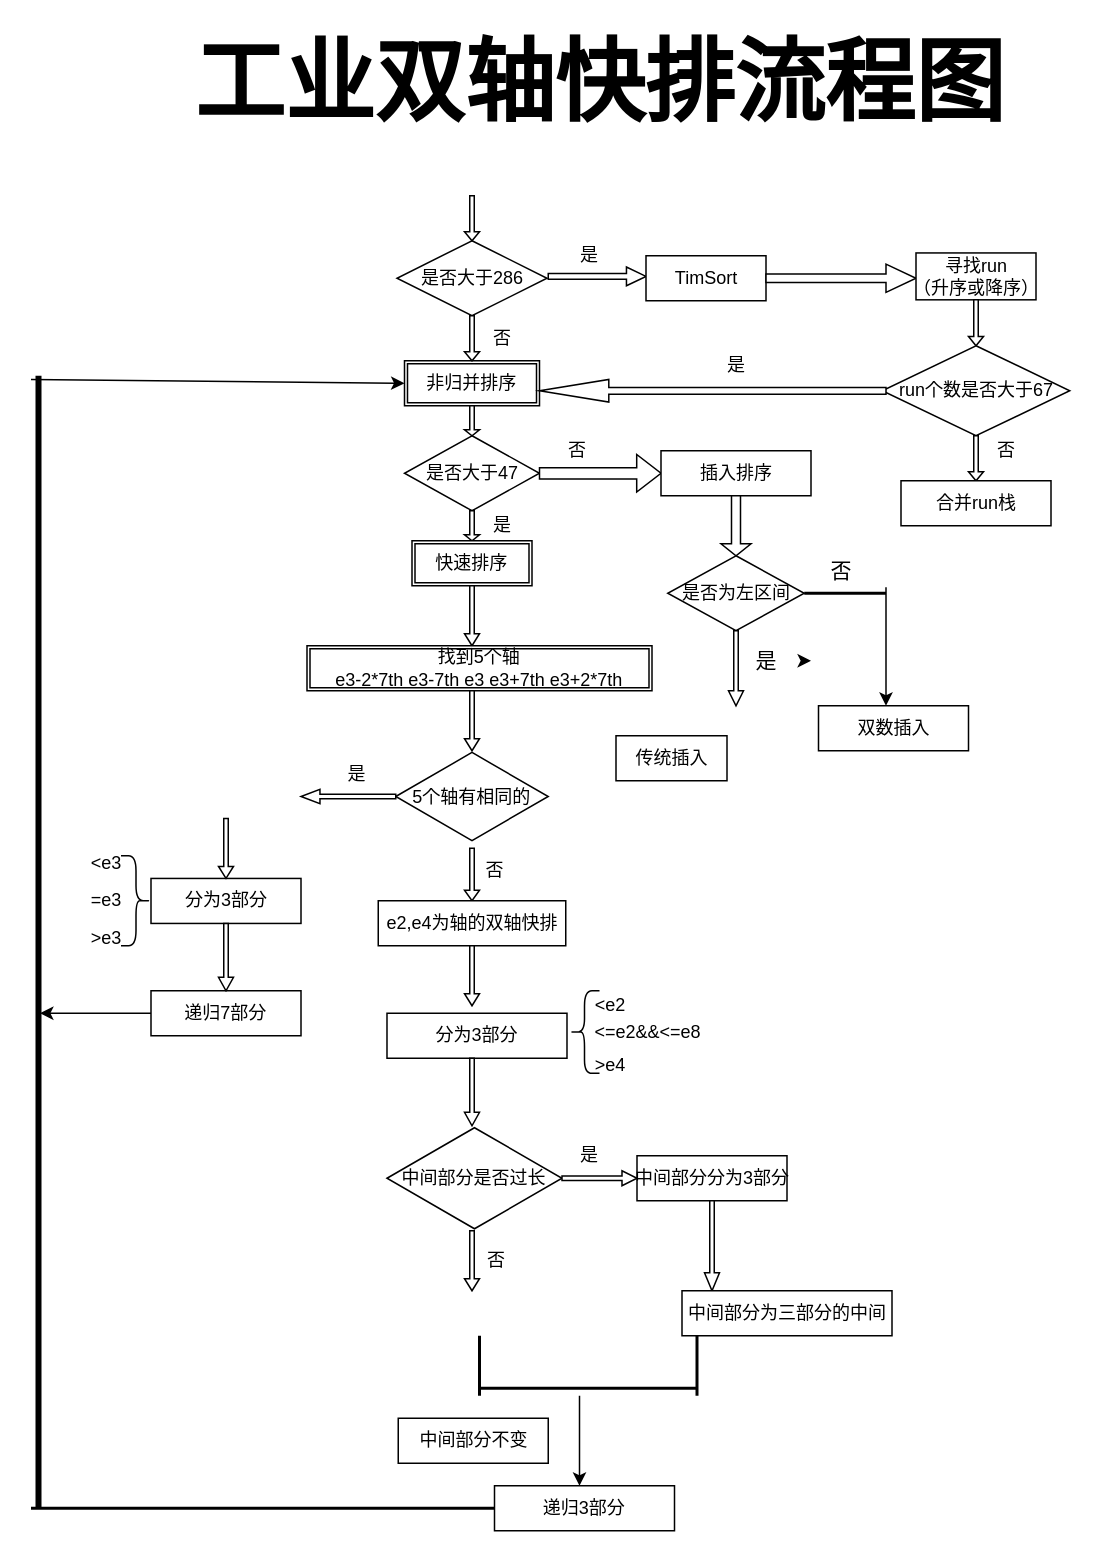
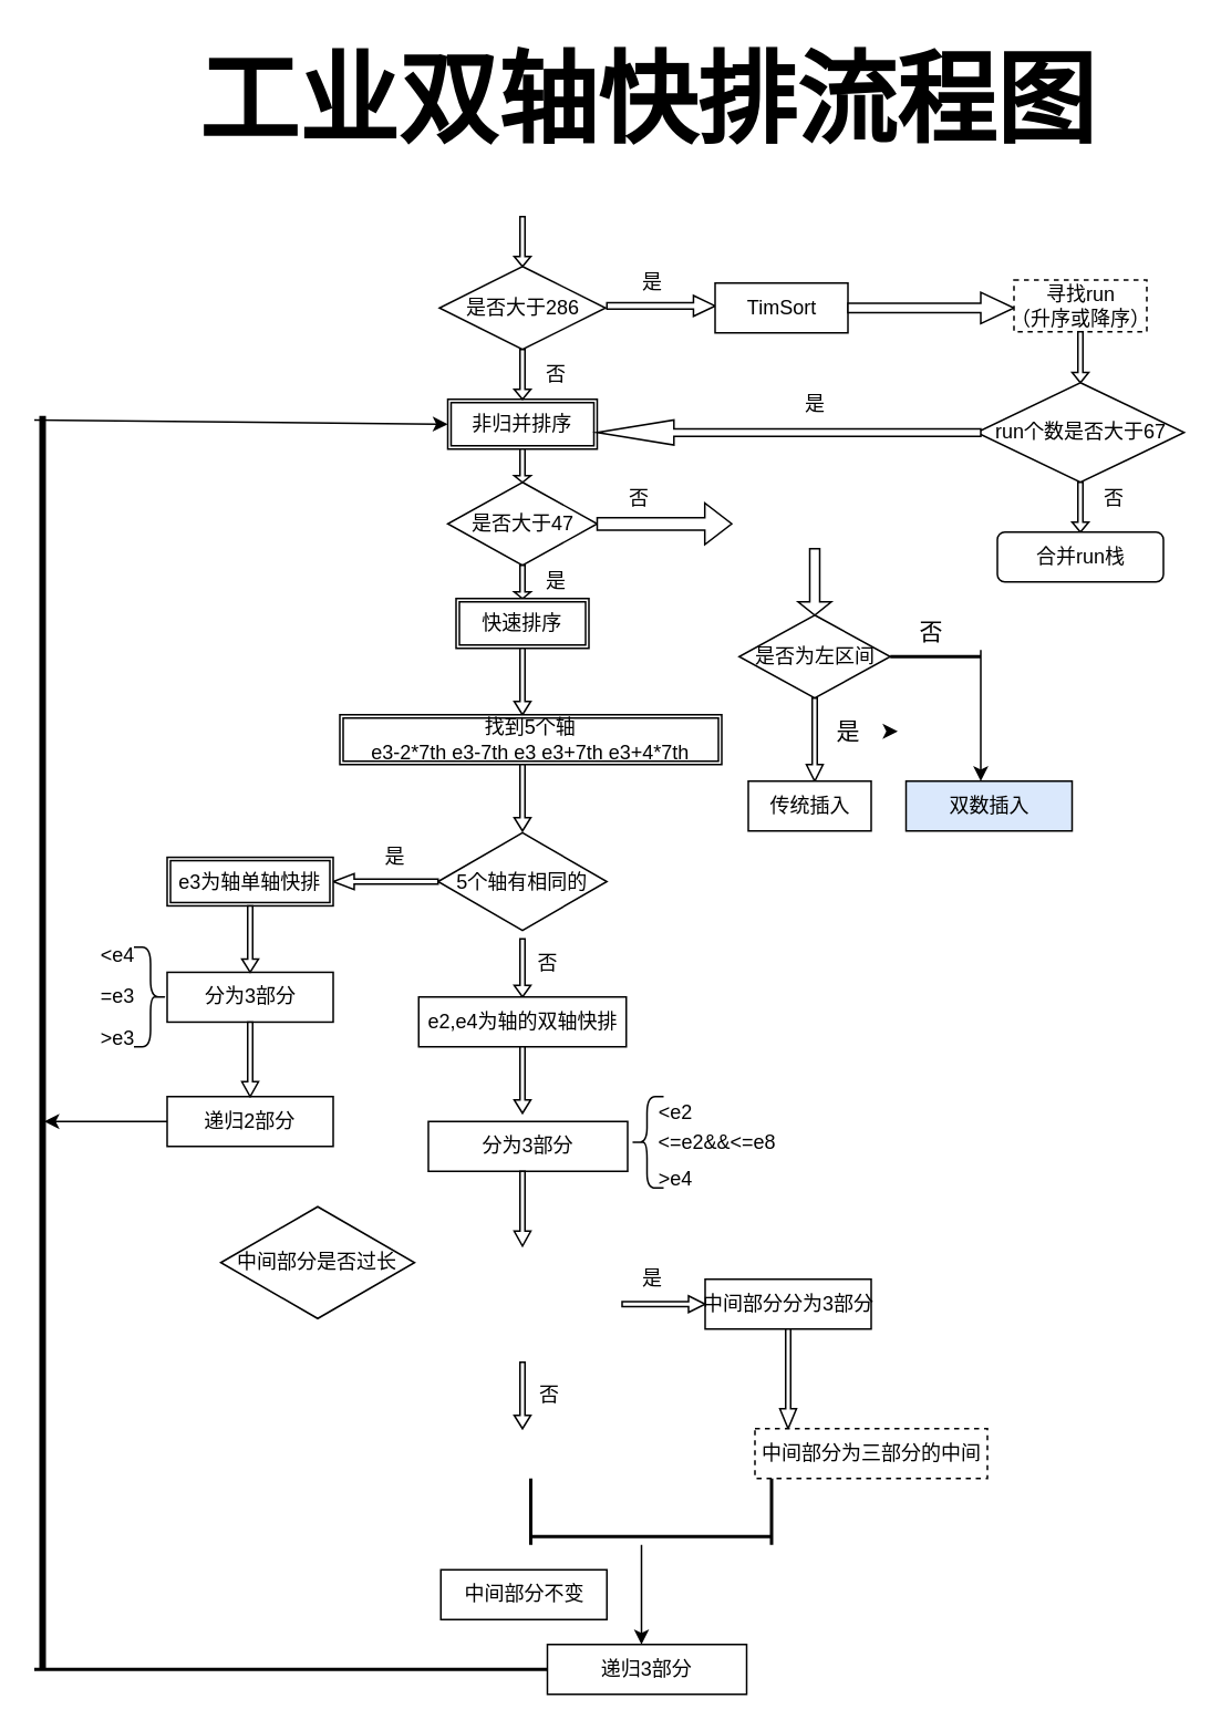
  <mxCell id="0" />
  <mxCell id="1" parent="0" />
  <mxCell id="2" value="是否大于286" style="shape=rhombus;html=1;dashed=0;whitespace=wrap;perimeter=rhombusPerimeter;" vertex="1" parent="1"><mxGeometry x="264" y="160" width="100" height="50" as="geometry" /></mxCell>
  <mxCell id="3" value="" style="shape=singleArrow;direction=south;whiteSpace=wrap;html=1;" vertex="1" parent="1"><mxGeometry x="309" y="130" width="10" height="30" as="geometry" /></mxCell>
  <mxCell id="4" value="非归并排序" style="shape=ext;double=1;rounded=0;whiteSpace=wrap;html=1;" vertex="1" parent="1"><mxGeometry x="269" y="240" width="90" height="30" as="geometry" /></mxCell>
  <mxCell id="5" value="是否大于47" style="shape=rhombus;html=1;dashed=0;whitespace=wrap;perimeter=rhombusPerimeter;" vertex="1" parent="1"><mxGeometry x="269" y="290" width="90" height="50" as="geometry" /></mxCell>
  <mxCell id="6" value="" style="shape=singleArrow;direction=south;whiteSpace=wrap;html=1;" vertex="1" parent="1"><mxGeometry x="309" y="270" width="10" height="20" as="geometry" /></mxCell>
  <mxCell id="7" value="" style="shape=singleArrow;direction=south;whiteSpace=wrap;html=1;" vertex="1" parent="1"><mxGeometry x="309" y="340" width="10" height="20" as="geometry" /></mxCell>
  <mxCell id="8" value="快速排序" style="shape=ext;double=1;rounded=0;whiteSpace=wrap;html=1;" vertex="1" parent="1"><mxGeometry x="274" y="360" width="80" height="30" as="geometry" /></mxCell>
  <mxCell id="9" value="" style="shape=singleArrow;direction=south;whiteSpace=wrap;html=1;" vertex="1" parent="1"><mxGeometry x="309" y="210" width="10" height="30" as="geometry" /></mxCell>
  <mxCell id="10" value="" style="shape=singleArrow;direction=south;whiteSpace=wrap;html=1;" vertex="1" parent="1"><mxGeometry x="309" y="390" width="10" height="40" as="geometry" /></mxCell>
- <mxCell id="11" value="找到5个轴&lt;br&gt;e3-2*7th e3-7th e3 e3+7th e3+2*7th" style="shape=ext;double=1;rounded=0;whiteSpace=wrap;html=1;" vertex="1" parent="1"><mxGeometry x="204" y="430" width="230" height="30" as="geometry" /></mxCell>
+ <mxCell id="11" value="找到5个轴&lt;br&gt;e3-2*7th e3-7th e3 e3+7th e3+4*7th" style="shape=ext;double=1;rounded=0;whiteSpace=wrap;html=1;" vertex="1" parent="1"><mxGeometry x="204" y="430" width="230" height="30" as="geometry" /></mxCell>
  <mxCell id="12" value="" style="shape=singleArrow;direction=south;whiteSpace=wrap;html=1;" vertex="1" parent="1"><mxGeometry x="309" y="460" width="10" height="40" as="geometry" /></mxCell>
  <mxCell id="13" value="5个轴有相同的" style="html=1;whiteSpace=wrap;aspect=fixed;shape=isoRectangle;" vertex="1" parent="1"><mxGeometry x="263.17" y="500" width="101.66" height="61" as="geometry" /></mxCell>
  <mxCell id="14" value="" style="shape=singleArrow;direction=south;whiteSpace=wrap;html=1;" vertex="1" parent="1"><mxGeometry x="309" y="565" width="10" height="35" as="geometry" /></mxCell>
  <mxCell id="15" value="e2,e4为轴的双轴快排" style="html=1;dashed=0;whitespace=wrap;" vertex="1" parent="1"><mxGeometry x="251.5" y="600" width="125" height="30" as="geometry" /></mxCell>
  <mxCell id="16" value="" style="shape=singleArrow;direction=south;whiteSpace=wrap;html=1;" vertex="1" parent="1"><mxGeometry x="309" y="630" width="10" height="40" as="geometry" /></mxCell>
  <mxCell id="17" value="分为3部分" style="html=1;dashed=0;whitespace=wrap;" vertex="1" parent="1"><mxGeometry x="257.33" y="675" width="120" height="30" as="geometry" /></mxCell>
  <mxCell id="18" value="" style="shape=singleArrow;direction=south;whiteSpace=wrap;html=1;" vertex="1" parent="1"><mxGeometry x="309" y="705" width="10" height="45" as="geometry" /></mxCell>
- <mxCell id="19" value="中间部分是否过长" style="html=1;whiteSpace=wrap;aspect=fixed;shape=isoRectangle;" vertex="1" parent="1"><mxGeometry x="257.33" y="750" width="116.67" height="70" as="geometry" /></mxCell>
+ <mxCell id="19" value="中间部分是否过长" style="html=1;whiteSpace=wrap;aspect=fixed;shape=isoRectangle;" vertex="1" parent="1"><mxGeometry x="132.33" y="725" width="116.67" height="70" as="geometry" /></mxCell>
  <mxCell id="20" value="" style="shape=singleArrow;direction=south;whiteSpace=wrap;html=1;" vertex="1" parent="1"><mxGeometry x="309" y="820" width="10" height="40" as="geometry" /></mxCell>
  <mxCell id="21" value="中间部分不变" style="html=1;dashed=0;whitespace=wrap;" vertex="1" parent="1"><mxGeometry x="264.83" y="945" width="100" height="30" as="geometry" /></mxCell>
  <mxCell id="22" value="" style="shape=singleArrow;whiteSpace=wrap;html=1;" vertex="1" parent="1"><mxGeometry x="374" y="780" width="50" height="10" as="geometry" /></mxCell>
  <mxCell id="23" value="中间部分分为3部分" style="html=1;dashed=0;whitespace=wrap;" vertex="1" parent="1"><mxGeometry x="424" y="770" width="100" height="30" as="geometry" /></mxCell>
  <mxCell id="24" value="" style="shape=singleArrow;direction=south;whiteSpace=wrap;html=1;" vertex="1" parent="1"><mxGeometry x="469" y="800" width="10" height="60" as="geometry" /></mxCell>
- <mxCell id="25" value="中间部分为三部分的中间" style="html=1;dashed=0;whitespace=wrap;" vertex="1" parent="1"><mxGeometry x="454" y="860" width="140" height="30" as="geometry" /></mxCell>
+ <mxCell id="25" value="中间部分为三部分的中间" style="html=1;dashed=1;whitespace=wrap;" vertex="1" parent="1"><mxGeometry x="454" y="860" width="140" height="30" as="geometry" /></mxCell>
  <mxCell id="26" value="" style="line;strokeWidth=2;direction=south;html=1;" vertex="1" parent="1"><mxGeometry x="314" y="890" width="10" height="40" as="geometry" /></mxCell>
  <mxCell id="27" value="" style="line;strokeWidth=2;html=1;" vertex="1" parent="1"><mxGeometry x="319" y="920" width="145" height="10" as="geometry" /></mxCell>
  <mxCell id="28" value="" style="line;strokeWidth=2;direction=south;html=1;" vertex="1" parent="1"><mxGeometry x="459" y="890" width="10" height="40" as="geometry" /></mxCell>
  <mxCell id="29" value="" style="endArrow=classic;html=1;" edge="1" parent="1"><mxGeometry width="50" height="50" relative="1" as="geometry"><mxPoint x="385.67" y="930" as="sourcePoint" /><mxPoint x="385.67" y="990" as="targetPoint" /></mxGeometry></mxCell>
  <mxCell id="30" value="递归3部分" style="rounded=0;whiteSpace=wrap;html=1;" vertex="1" parent="1"><mxGeometry x="329" y="990" width="120" height="30" as="geometry" /></mxCell>
  <mxCell id="31" value="" style="shape=singleArrow;direction=west;whiteSpace=wrap;html=1;" vertex="1" parent="1"><mxGeometry x="200" y="525.75" width="63.17" height="9.5" as="geometry" /></mxCell>
+ <mxCell id="32" value="e3为轴单轴快排" style="shape=ext;double=1;rounded=0;whiteSpace=wrap;html=1;" vertex="1" parent="1"><mxGeometry x="100" y="515.88" width="100" height="29.25" as="geometry" /></mxCell>
  <mxCell id="33" value="分为3部分" style="html=1;dashed=0;whitespace=wrap;" vertex="1" parent="1"><mxGeometry x="100" y="585.13" width="100" height="30" as="geometry" /></mxCell>
  <mxCell id="34" value="" style="shape=singleArrow;direction=south;whiteSpace=wrap;html=1;" vertex="1" parent="1"><mxGeometry x="145" y="545.13" width="10" height="40" as="geometry" /></mxCell>
- <mxCell id="35" value="递归7部分" style="rounded=0;whiteSpace=wrap;html=1;" vertex="1" parent="1"><mxGeometry x="100" y="660" width="100" height="30" as="geometry" /></mxCell>
+ <mxCell id="35" value="递归2部分" style="rounded=0;whiteSpace=wrap;html=1;" vertex="1" parent="1"><mxGeometry x="100" y="660" width="100" height="30" as="geometry" /></mxCell>
  <mxCell id="36" value="" style="shape=singleArrow;direction=south;whiteSpace=wrap;html=1;" vertex="1" parent="1"><mxGeometry x="145" y="615.13" width="10" height="44.87" as="geometry" /></mxCell>
  <mxCell id="37" value="" style="shape=curlyBracket;whiteSpace=wrap;html=1;rounded=1;flipH=1;" vertex="1" parent="1"><mxGeometry x="80" y="570" width="20" height="60" as="geometry" /></mxCell>
- <mxCell id="38" value="&amp;lt;e3" style="text;html=1;align=center;verticalAlign=middle;resizable=0;points=[];autosize=1;strokeColor=none;fillColor=none;" vertex="1" parent="1"><mxGeometry x="50" y="565.13" width="40" height="20" as="geometry" /></mxCell>
+ <mxCell id="38" value="&amp;lt;e4" style="text;html=1;align=center;verticalAlign=middle;resizable=0;points=[];autosize=1;strokeColor=none;fillColor=none;" vertex="1" parent="1"><mxGeometry x="50" y="565.13" width="40" height="20" as="geometry" /></mxCell>
  <mxCell id="39" value="=e3" style="text;html=1;align=center;verticalAlign=middle;resizable=0;points=[];autosize=1;strokeColor=none;fillColor=none;" vertex="1" parent="1"><mxGeometry x="50" y="590.13" width="40" height="20" as="geometry" /></mxCell>
  <mxCell id="40" value="&amp;gt;e3" style="text;html=1;align=center;verticalAlign=middle;resizable=0;points=[];autosize=1;strokeColor=none;fillColor=none;" vertex="1" parent="1"><mxGeometry x="50" y="615.13" width="40" height="20" as="geometry" /></mxCell>
  <mxCell id="41" value="" style="shape=curlyBracket;whiteSpace=wrap;html=1;rounded=1;" vertex="1" parent="1"><mxGeometry x="379" y="660" width="20" height="55" as="geometry" /></mxCell>
  <mxCell id="42" value="&amp;lt;e2" style="text;html=1;align=center;verticalAlign=middle;resizable=0;points=[];autosize=1;strokeColor=none;fillColor=none;" vertex="1" parent="1"><mxGeometry x="385.67" y="660" width="40" height="20" as="geometry" /></mxCell>
  <mxCell id="43" value="&amp;lt;=e2&amp;amp;&amp;amp;&amp;lt;=e8" style="text;html=1;align=center;verticalAlign=middle;resizable=0;points=[];autosize=1;strokeColor=none;fillColor=none;" vertex="1" parent="1"><mxGeometry x="385.67" y="677.5" width="90" height="20" as="geometry" /></mxCell>
  <mxCell id="44" value="&amp;gt;e4" style="text;html=1;align=center;verticalAlign=middle;resizable=0;points=[];autosize=1;strokeColor=none;fillColor=none;" vertex="1" parent="1"><mxGeometry x="385.67" y="700" width="40" height="20" as="geometry" /></mxCell>
  <mxCell id="45" value="" style="shape=singleArrow;whiteSpace=wrap;html=1;" vertex="1" parent="1"><mxGeometry x="364.83" y="177.5" width="65.17" height="12.5" as="geometry" /></mxCell>
  <mxCell id="46" value="TimSort" style="html=1;dashed=0;whitespace=wrap;" vertex="1" parent="1"><mxGeometry x="430" y="170" width="80" height="30" as="geometry" /></mxCell>
  <mxCell id="47" value="" style="shape=singleArrow;whiteSpace=wrap;html=1;" vertex="1" parent="1"><mxGeometry x="510" y="175.63" width="100" height="18.75" as="geometry" /></mxCell>
- <mxCell id="48" value="寻找run&lt;br&gt;（升序或降序）" style="html=1;dashed=0;whitespace=wrap;" vertex="1" parent="1"><mxGeometry x="610" y="168.13" width="80" height="31.25" as="geometry" /></mxCell>
+ <mxCell id="48" value="寻找run&lt;br&gt;（升序或降序）" style="html=1;dashed=1;whitespace=wrap;" vertex="1" parent="1"><mxGeometry x="610" y="168.13" width="80" height="31.25" as="geometry" /></mxCell>
  <mxCell id="49" value="" style="shape=singleArrow;direction=south;whiteSpace=wrap;html=1;" vertex="1" parent="1"><mxGeometry x="645" y="199.38" width="10" height="30.62" as="geometry" /></mxCell>
  <mxCell id="50" value="run个数是否大于67" style="shape=rhombus;html=1;dashed=0;whitespace=wrap;perimeter=rhombusPerimeter;" vertex="1" parent="1"><mxGeometry x="587.5" y="230" width="125" height="60" as="geometry" /></mxCell>
  <mxCell id="51" value="" style="shape=singleArrow;direction=west;whiteSpace=wrap;html=1;" vertex="1" parent="1"><mxGeometry x="359" y="252.5" width="231" height="15" as="geometry" /></mxCell>
  <mxCell id="52" value="" style="shape=singleArrow;direction=south;whiteSpace=wrap;html=1;" vertex="1" parent="1"><mxGeometry x="645" y="290" width="10" height="30" as="geometry" /></mxCell>
- <mxCell id="53" value="合并run栈" style="html=1;dashed=0;whitespace=wrap;" vertex="1" parent="1"><mxGeometry x="600" y="320" width="100" height="30" as="geometry" /></mxCell>
+ <mxCell id="53" value="合并run栈" style="html=1;dashed=0;whitespace=wrap;rounded=1;" vertex="1" parent="1"><mxGeometry x="600" y="320" width="100" height="30" as="geometry" /></mxCell>
  <mxCell id="54" value="" style="shape=singleArrow;whiteSpace=wrap;html=1;" vertex="1" parent="1"><mxGeometry x="359" y="302.5" width="81" height="25" as="geometry" /></mxCell>
- <mxCell id="55" value="插入排序" style="html=1;dashed=0;whitespace=wrap;" vertex="1" parent="1"><mxGeometry x="440" y="300" width="100" height="30" as="geometry" /></mxCell>
  <mxCell id="56" value="" style="shape=singleArrow;direction=south;whiteSpace=wrap;html=1;" vertex="1" parent="1"><mxGeometry x="480" y="330" width="20" height="40" as="geometry" /></mxCell>
  <mxCell id="57" value="是否为左区间" style="shape=rhombus;html=1;dashed=0;whitespace=wrap;perimeter=rhombusPerimeter;" vertex="1" parent="1"><mxGeometry x="444.5" y="370" width="91" height="50" as="geometry" /></mxCell>
- <mxCell id="58" value="双数插入" style="html=1;dashed=0;whitespace=wrap;" vertex="1" parent="1"><mxGeometry x="545" y="470" width="100" height="30" as="geometry" /></mxCell>
+ <mxCell id="58" value="双数插入" style="html=1;dashed=0;whitespace=wrap;fillColor=#dae8fc;" vertex="1" parent="1"><mxGeometry x="545" y="470" width="100" height="30" as="geometry" /></mxCell>
  <mxCell id="59" value="" style="line;strokeWidth=2;html=1;" vertex="1" parent="1"><mxGeometry x="535.5" y="390" width="54.5" height="10" as="geometry" /></mxCell>
  <mxCell id="60" value="" style="endArrow=classic;html=1;" edge="1" parent="1"><mxGeometry width="50" height="50" relative="1" as="geometry"><mxPoint x="590" y="391" as="sourcePoint" /><mxPoint x="590" y="470" as="targetPoint" /></mxGeometry></mxCell>
  <mxCell id="61" value="" style="shape=singleArrow;direction=south;whiteSpace=wrap;html=1;" vertex="1" parent="1"><mxGeometry x="485" y="420" width="10" height="50" as="geometry" /></mxCell>
- <mxCell id="62" value="传统插入" style="html=1;dashed=0;whitespace=wrap;" vertex="1" parent="1"><mxGeometry x="410" y="490" width="74" height="30" as="geometry" /></mxCell>
+ <mxCell id="62" value="传统插入" style="html=1;dashed=0;whitespace=wrap;" vertex="1" parent="1"><mxGeometry x="450" y="470" width="74" height="30" as="geometry" /></mxCell>
  <mxCell id="63" value="" style="line;strokeWidth=2;html=1;" vertex="1" parent="1"><mxGeometry x="20" y="1000" width="309" height="10" as="geometry" /></mxCell>
  <mxCell id="64" value="" style="line;strokeWidth=4;direction=south;html=1;perimeter=backbonePerimeter;points=[];outlineConnect=0;" vertex="1" parent="1"><mxGeometry x="20" y="250" width="10" height="755" as="geometry" /></mxCell>
  <mxCell id="65" value="" style="endArrow=classic;html=1;entryX=0;entryY=0.5;entryDx=0;entryDy=0;" edge="1" parent="1" target="4"><mxGeometry width="50" height="50" relative="1" as="geometry"><mxPoint x="20" y="252.5" as="sourcePoint" /><mxPoint x="70" y="202.5" as="targetPoint" /></mxGeometry></mxCell>
  <mxCell id="66" value="" style="endArrow=classic;html=1;" edge="1" parent="1" target="64"><mxGeometry width="50" height="50" relative="1" as="geometry"><mxPoint x="100" y="675" as="sourcePoint" /><mxPoint x="150" y="625" as="targetPoint" /></mxGeometry></mxCell>
  <mxCell id="67" value="否" style="text;html=1;align=center;verticalAlign=middle;resizable=0;points=[];autosize=1;strokeColor=none;fillColor=none;" vertex="1" parent="1"><mxGeometry x="655" y="290" width="30" height="20" as="geometry" /></mxCell>
  <mxCell id="68" value="是" style="text;html=1;align=center;verticalAlign=middle;resizable=0;points=[];autosize=1;strokeColor=none;fillColor=none;" vertex="1" parent="1"><mxGeometry x="475" y="232.5" width="30" height="20" as="geometry" /></mxCell>
  <mxCell id="69" value="否" style="text;html=1;align=center;verticalAlign=middle;resizable=0;points=[];autosize=1;strokeColor=none;fillColor=none;" vertex="1" parent="1"><mxGeometry x="369" y="290" width="30" height="20" as="geometry" /></mxCell>
  <mxCell id="70" value="是" style="text;html=1;align=center;verticalAlign=middle;resizable=0;points=[];autosize=1;strokeColor=none;fillColor=none;" vertex="1" parent="1"><mxGeometry x="319" y="340" width="30" height="20" as="geometry" /></mxCell>
  <mxCell id="71" value="是" style="text;html=1;align=center;verticalAlign=middle;resizable=0;points=[];autosize=1;strokeColor=none;fillColor=none;" vertex="1" parent="1"><mxGeometry x="222.33" y="505.75" width="30" height="20" as="geometry" /></mxCell>
  <mxCell id="72" value="否" style="text;html=1;align=center;verticalAlign=middle;resizable=0;points=[];autosize=1;strokeColor=none;fillColor=none;" vertex="1" parent="1"><mxGeometry x="314" y="570.13" width="30" height="20" as="geometry" /></mxCell>
  <mxCell id="73" value="是" style="text;html=1;align=center;verticalAlign=middle;resizable=0;points=[];autosize=1;strokeColor=none;fillColor=none;" vertex="1" parent="1"><mxGeometry x="376.5" y="760" width="30" height="20" as="geometry" /></mxCell>
  <mxCell id="74" value="否" style="text;html=1;align=center;verticalAlign=middle;resizable=0;points=[];autosize=1;strokeColor=none;fillColor=none;" vertex="1" parent="1"><mxGeometry x="315" y="830" width="30" height="20" as="geometry" /></mxCell>
  <mxCell id="75" value="是" style="text;html=1;align=center;verticalAlign=middle;resizable=0;points=[];autosize=1;strokeColor=none;fillColor=none;" vertex="1" parent="1"><mxGeometry x="376.5" y="160" width="30" height="20" as="geometry" /></mxCell>
  <mxCell id="76" value="否" style="text;html=1;align=center;verticalAlign=middle;resizable=0;points=[];autosize=1;strokeColor=none;fillColor=none;" vertex="1" parent="1"><mxGeometry x="319" y="215" width="30" height="20" as="geometry" /></mxCell>
- <mxCell id="77" value="工业双轴快排流程图" style="text;html=1;align=center;verticalAlign=middle;resizable=0;points=[];autosize=1;strokeColor=none;fillColor=none;strokeWidth=5;fontStyle=1;fontSize=60;" vertex="1" parent="1"><mxGeometry x="119" y="15" width="560" height="80" as="geometry" /></mxCell>
+ <mxCell id="77" value="工业双轴快排流程图" style="text;html=1;align=center;verticalAlign=middle;resizable=0;points=[];autosize=1;strokeColor=none;fillColor=none;strokeWidth=5;fontStyle=1;fontSize=60;" vertex="1" parent="1"><mxGeometry x="109" y="20" width="560" height="80" as="geometry" /></mxCell>
  <mxCell id="78" style="edgeStyle=none;html=1;fontSize=14;" edge="1" parent="1"><mxGeometry relative="1" as="geometry"><mxPoint x="540" y="440" as="targetPoint" /><mxPoint x="535" y="440" as="sourcePoint" /></mxGeometry></mxCell>
  <mxCell id="79" value="是" style="text;html=1;align=center;verticalAlign=middle;resizable=0;points=[];autosize=1;strokeColor=none;fillColor=none;fontSize=14;" vertex="1" parent="1"><mxGeometry x="495" y="430" width="30" height="20" as="geometry" /></mxCell>
  <mxCell id="80" value="否" style="text;html=1;align=center;verticalAlign=middle;resizable=0;points=[];autosize=1;strokeColor=none;fillColor=none;fontSize=14;" vertex="1" parent="1"><mxGeometry x="545" y="370" width="30" height="20" as="geometry" /></mxCell>
